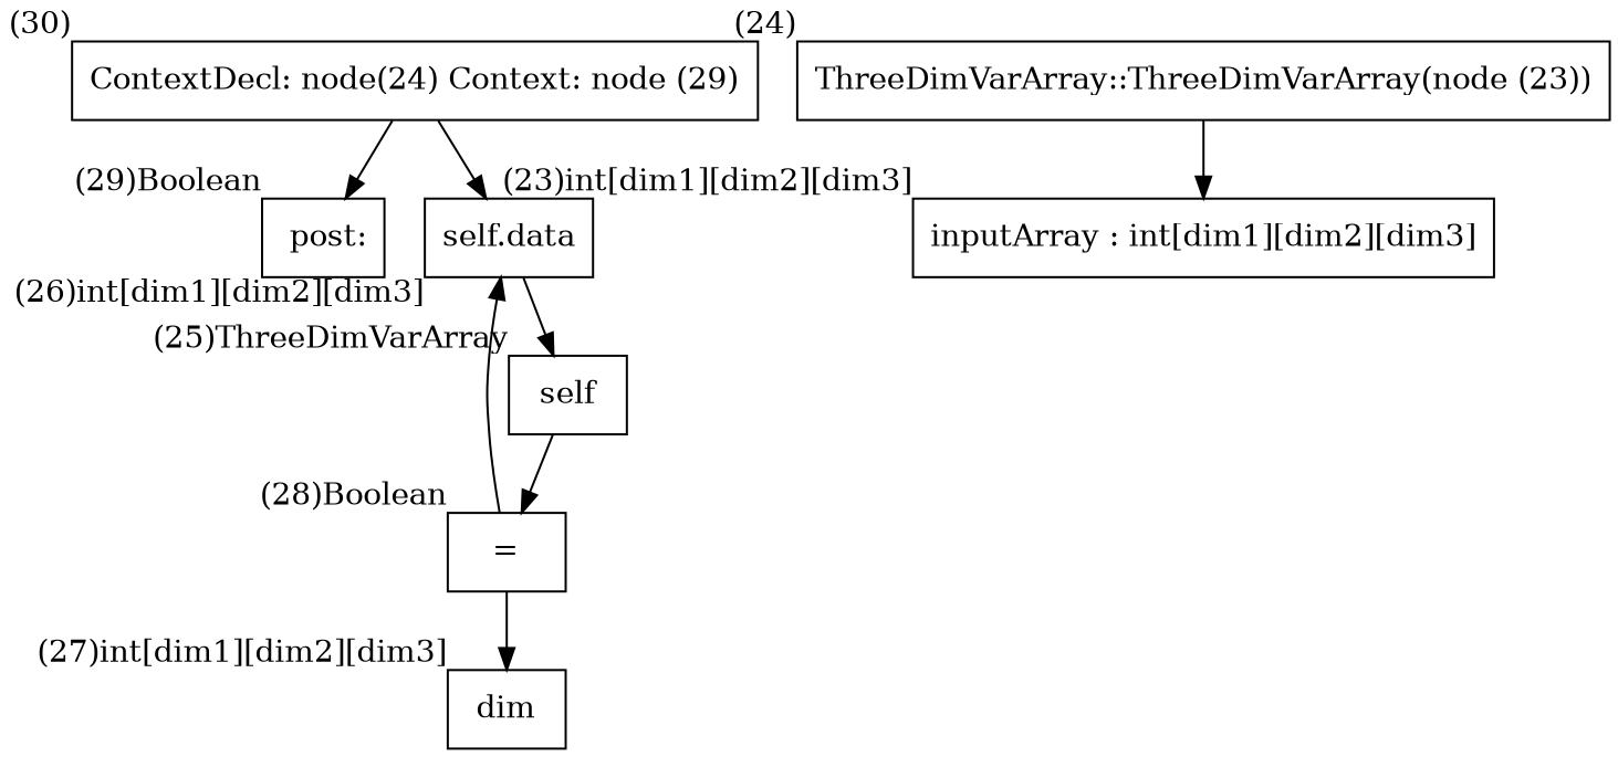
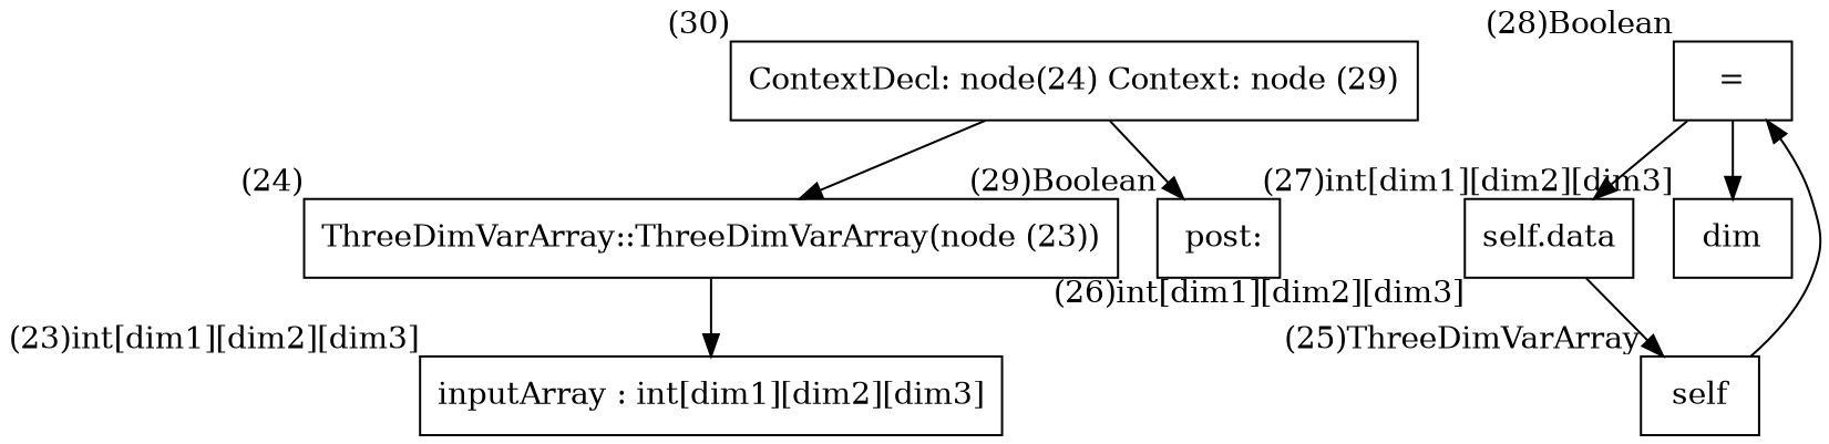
  digraph {
    node [shape=box]
    n1 [label="ContextDecl: node(24) Context: node (29)" xlabel="(30)"]
    n2 [label="ThreeDimVarArray::ThreeDimVarArray(node (23))" xlabel="(24)"]
    n3 [label=" post:" xlabel="(29)Boolean"]
    n4 [label="inputArray : int[dim1][dim2][dim3]" xlabel="(23)int[dim1][dim2][dim3]"]
    n5 [label="=" xlabel="(28)Boolean"]
    n6 [label="self.data" xlabel="(26)int[dim1][dim2][dim3]"]
    n7 [label=dim xlabel="(27)int[dim1][dim2][dim3]"]
    n8 [label=self xlabel="(25)ThreeDimVarArray"]
-   n1 -> n6
+   n1 -> n2
    n1 -> n3
    n2 -> n4
    n5 -> n6
    n5 -> n7
    n6 -> n8
    n8 -> n5
  }
